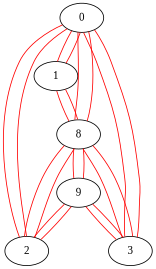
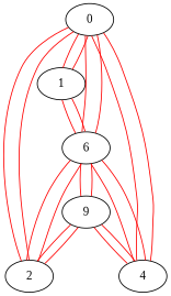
  graph {
    fontname="Liberation Serif"
    node [fontname="Liberation Serif"]
    edge [color=red fontname="Liberation Serif"]
    0
    1
    2
-   3
-   6 [label=8]
+   3 [label=4]
+   6
    n6 [label=9]
    0 -- 1
    0 -- 2
    0 -- 3
    0 -- 6
    1 -- 0
    1 -- 6
    2 -- 0
    2 -- 6
    2 -- n6
    3 -- 0
    3 -- 6
    3 -- n6
    6 -- 0
    6 -- 1
    6 -- 2
    6 -- 3
    6 -- n6
    n6 -- 2
    n6 -- 3
    n6 -- 6
  }
